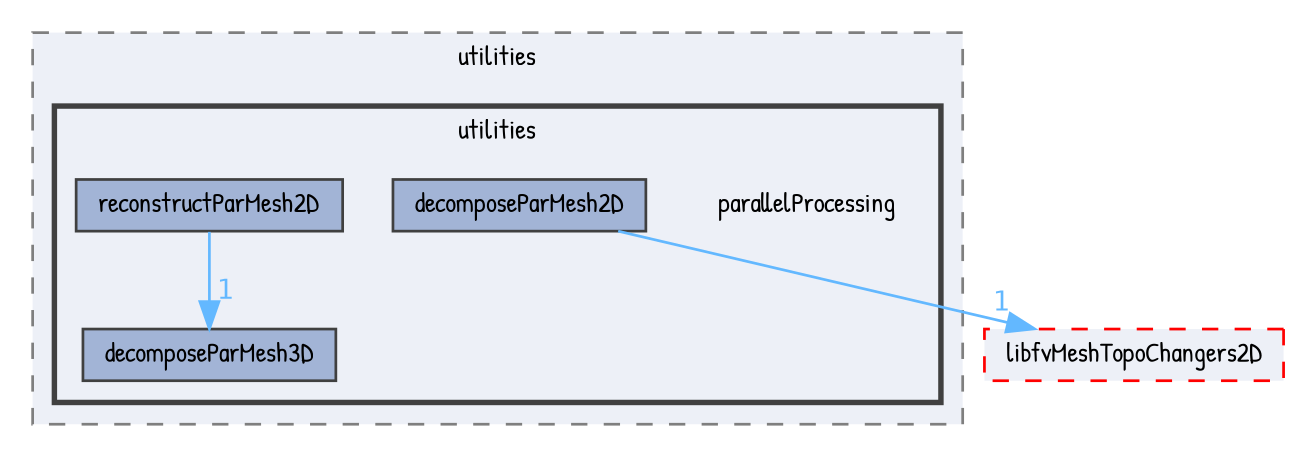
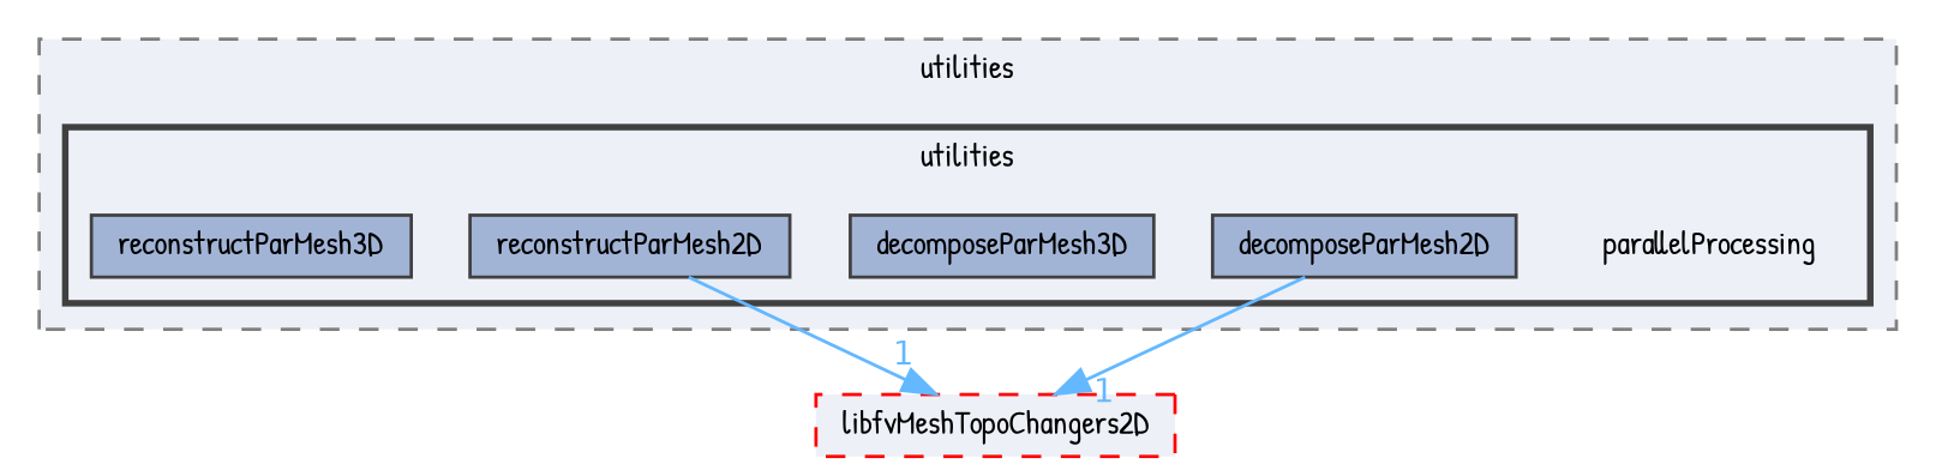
  digraph {
    compound=true
    fontname="Patrick Hand"
    node [fontname="Patrick Hand" fontsize=10 shape=box color=grey25 fillcolor="#a2b4d6" style=filled]
    edge [color=steelblue1 fontcolor=steelblue1 fontname="Patrick Hand" fontsize=10 headlabel=1 labeldistance=1.5 labelfontname=Helvetica labelfontsize=10]
    n1 [height=0.2 label=parallelProcessing shape=plaintext width=0.4 color="" fillcolor="" style=""]
    n2 [height=0.2 label=decomposeParMesh2D width=0.4]
    n3 [height=0.2 label=decomposeParMesh3D width=0.4]
    n4 [height=0.2 label=reconstructParMesh2D width=0.4]
+   n5 [height=0.2 label=reconstructParMesh3D width=0.4]
    n6 [color=red fillcolor="#edf0f7" height=0.2 label=libfvMeshTopoChangers2D style="filled,dashed" width=0.4]
    subgraph cluster_1 {
      bgcolor="#edf0f7"
      fontsize=10
      label=utilities
      pencolor=grey50
      style="filled,dashed"
      subgraph cluster_2 {
        bgcolor="#edf0f7"
        fontsize=10
        pencolor=grey25
        style="filled,bold"
        n1
        n2
        n3
        n4
+       n5
      }
    }
    n2 -> n6
-   n4 -> n3
+   n4 -> n6
  }
